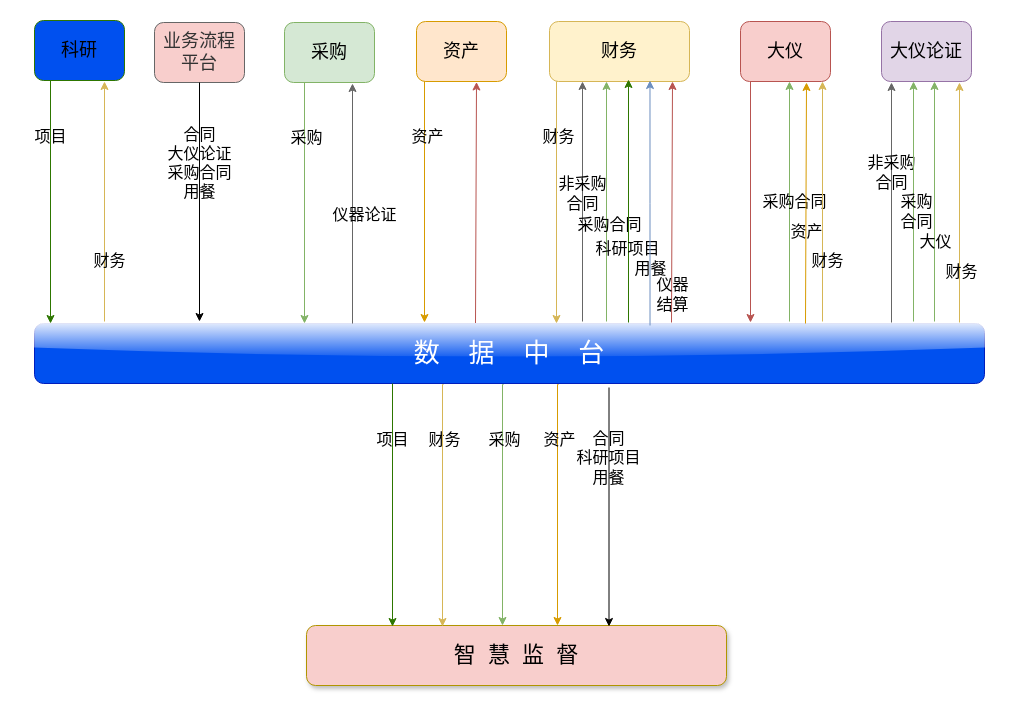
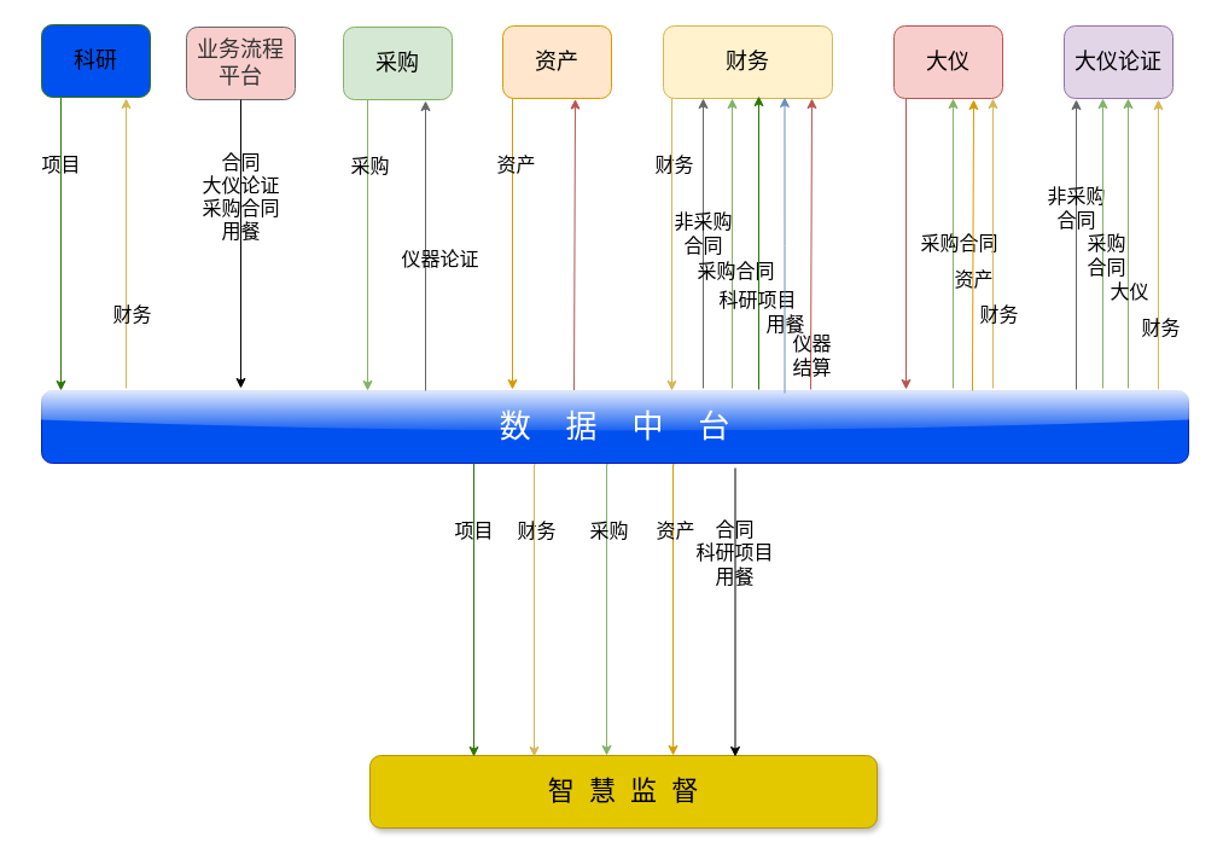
  <mxCell id="0" />
  <mxCell id="1" parent="0" />
  <mxCell id="2" value="&lt;article data-clipboard-cangjie=&quot;[&amp;quot;root&amp;quot;,{&amp;quot;copyFrom&amp;quot;:&amp;quot;im-native&amp;quot;},[&amp;quot;p&amp;quot;,{},[&amp;quot;span&amp;quot;,{&amp;quot;data-type&amp;quot;:&amp;quot;text&amp;quot;},[&amp;quot;span&amp;quot;,{&amp;quot;data-type&amp;quot;:&amp;quot;leaf&amp;quot;},&amp;quot;业务流程平台&amp;quot;]]]]&quot; class=&quot;4ever-article&quot;&gt;&lt;p&gt;业务流程平台&lt;/p&gt;&lt;/article&gt;" style="rounded=1;whiteSpace=wrap;html=1;fillColor=#f8cecc;fontColor=#333333;strokeColor=#666666;fontSize=18;" parent="1" vertex="1"><mxGeometry x="154" y="22" width="90" height="60" as="geometry" /></mxCell>
  <mxCell id="3" value="数&amp;nbsp; &amp;nbsp; 据&amp;nbsp; &amp;nbsp; 中&amp;nbsp; &amp;nbsp; 台" style="rounded=1;whiteSpace=wrap;html=1;fillColor=#0050ef;fontColor=#ffffff;strokeColor=#001DBC;fontSize=26;glass=1;" parent="1" vertex="1"><mxGeometry x="34" y="323" width="950" height="60" as="geometry" /></mxCell>
  <mxCell id="4" value="合同&lt;div&gt;大仪论证&lt;/div&gt;&lt;div&gt;采购合同&lt;/div&gt;&lt;div&gt;用餐&lt;br&gt;&lt;div&gt;&lt;br&gt;&lt;/div&gt;&lt;/div&gt;" style="text;html=1;align=center;verticalAlign=middle;resizable=0;points=[];autosize=1;strokeColor=none;fillColor=none;fontSize=16;" parent="1" vertex="1"><mxGeometry x="154" y="117" width="90" height="110" as="geometry" /></mxCell>
  <mxCell id="5" value="合同" style="text;html=1;align=center;verticalAlign=middle;resizable=0;points=[];autosize=1;strokeColor=none;fillColor=none;fontSize=14;" parent="1" vertex="1"><mxGeometry x="279" y="50" width="50" height="30" as="geometry" /></mxCell>
  <mxCell id="6" value="采购" style="rounded=1;whiteSpace=wrap;html=1;fillColor=#d5e8d4;strokeColor=#82b366;fontSize=18;" parent="1" vertex="1"><mxGeometry x="284" y="22" width="90" height="60" as="geometry" /></mxCell>
  <mxCell id="7" value="合同" style="text;html=1;align=center;verticalAlign=middle;resizable=0;points=[];autosize=1;strokeColor=none;fillColor=none;fontSize=14;" parent="1" vertex="1"><mxGeometry x="411" y="49" width="50" height="30" as="geometry" /></mxCell>
  <mxCell id="8" value="资产" style="rounded=1;whiteSpace=wrap;html=1;fillColor=#ffe6cc;strokeColor=#d79b00;fontSize=18;" parent="1" vertex="1"><mxGeometry x="416" y="21" width="90" height="60" as="geometry" /></mxCell>
  <mxCell id="9" value="合同" style="text;html=1;align=center;verticalAlign=middle;resizable=0;points=[];autosize=1;strokeColor=none;fillColor=none;fontSize=14;" parent="1" vertex="1"><mxGeometry x="582" y="49" width="50" height="30" as="geometry" /></mxCell>
  <mxCell id="10" value="财务" style="rounded=1;whiteSpace=wrap;html=1;fillColor=#fff2cc;strokeColor=#d6b656;fontSize=18;" parent="1" vertex="1"><mxGeometry x="549" y="21" width="140" height="60" as="geometry" /></mxCell>
  <mxCell id="11" value="合同" style="text;html=1;align=center;verticalAlign=middle;resizable=0;points=[];autosize=1;strokeColor=none;fillColor=none;fontSize=14;" parent="1" vertex="1"><mxGeometry x="735" y="49" width="50" height="30" as="geometry" /></mxCell>
  <mxCell id="12" value="大仪" style="rounded=1;whiteSpace=wrap;html=1;fillColor=#f8cecc;strokeColor=#b85450;fontSize=18;" parent="1" vertex="1"><mxGeometry x="740" y="21" width="90" height="60" as="geometry" /></mxCell>
  <mxCell id="13" value="合同" style="text;html=1;align=center;verticalAlign=middle;resizable=0;points=[];autosize=1;strokeColor=none;fillColor=none;fontSize=14;" parent="1" vertex="1"><mxGeometry x="876" y="49" width="50" height="30" as="geometry" /></mxCell>
  <mxCell id="14" value="大仪论证" style="rounded=1;whiteSpace=wrap;html=1;fillColor=#e1d5e7;strokeColor=#9673a6;fontSize=18;" parent="1" vertex="1"><mxGeometry x="881" y="21" width="90" height="60" as="geometry" /></mxCell>
  <mxCell id="15" style="edgeStyle=orthogonalEdgeStyle;rounded=0;orthogonalLoop=1;jettySize=auto;html=1;" parent="1" source="2" edge="1"><mxGeometry relative="1" as="geometry"><mxPoint x="199" y="321" as="targetPoint" /></mxGeometry></mxCell>
  <mxCell id="16" value="财务" style="text;html=1;align=center;verticalAlign=middle;resizable=0;points=[];autosize=1;strokeColor=none;fillColor=default;fontSize=16;" parent="1" vertex="1"><mxGeometry x="528" y="121" width="60" height="30" as="geometry" /></mxCell>
  <mxCell id="17" style="edgeStyle=orthogonalEdgeStyle;rounded=0;orthogonalLoop=1;jettySize=auto;html=1;fillColor=#f5f5f5;strokeColor=#666666;" parent="1" edge="1"><mxGeometry relative="1" as="geometry"><mxPoint x="582" y="321" as="sourcePoint" /><mxPoint x="582" y="81" as="targetPoint" /></mxGeometry></mxCell>
  <mxCell id="18" value="非采购&lt;div&gt;合同&lt;/div&gt;" style="text;html=1;align=center;verticalAlign=middle;resizable=0;points=[];autosize=1;strokeColor=none;fillColor=none;fontSize=16;" parent="1" vertex="1"><mxGeometry x="547" y="168" width="70" height="50" as="geometry" /></mxCell>
  <mxCell id="19" style="edgeStyle=orthogonalEdgeStyle;rounded=0;orthogonalLoop=1;jettySize=auto;html=1;fillColor=#d5e8d4;strokeColor=#82b366;" parent="1" edge="1"><mxGeometry relative="1" as="geometry"><mxPoint x="606" y="321" as="sourcePoint" /><mxPoint x="606" y="81" as="targetPoint" /></mxGeometry></mxCell>
  <mxCell id="20" value="采购合同" style="text;html=1;align=center;verticalAlign=middle;resizable=0;points=[];autosize=1;strokeColor=none;fillColor=none;fontSize=16;" parent="1" vertex="1"><mxGeometry x="564" y="209" width="90" height="30" as="geometry" /></mxCell>
  <mxCell id="21" value="" style="edgeStyle=orthogonalEdgeStyle;rounded=0;orthogonalLoop=1;jettySize=auto;html=1;entryX=0.057;entryY=0.027;entryDx=0;entryDy=0;entryPerimeter=0;fillColor=#d5e8d4;strokeColor=#82b366;" parent="1" edge="1"><mxGeometry relative="1" as="geometry"><mxPoint x="304" y="323" as="targetPoint" /><mxPoint x="305" y="82" as="sourcePoint" /><Array as="points"><mxPoint x="304" y="82" /></Array></mxGeometry></mxCell>
  <mxCell id="22" value="采购" style="text;html=1;align=center;verticalAlign=middle;resizable=0;points=[];autosize=1;strokeColor=none;fillColor=none;fontSize=16;" parent="1" vertex="1"><mxGeometry x="276" y="122" width="60" height="30" as="geometry" /></mxCell>
  <mxCell id="23" value="" style="edgeStyle=orthogonalEdgeStyle;rounded=0;orthogonalLoop=1;jettySize=auto;html=1;entryX=0.057;entryY=0.027;entryDx=0;entryDy=0;entryPerimeter=0;fillColor=#ffe6cc;strokeColor=#d79b00;" parent="1" edge="1"><mxGeometry relative="1" as="geometry"><mxPoint x="424" y="322" as="targetPoint" /><mxPoint x="425" y="81" as="sourcePoint" /><Array as="points"><mxPoint x="424" y="81" /></Array></mxGeometry></mxCell>
  <mxCell id="24" value="资产" style="text;html=1;align=center;verticalAlign=middle;resizable=0;points=[];autosize=1;strokeColor=none;fillColor=none;fontSize=16;" parent="1" vertex="1"><mxGeometry x="397" y="121" width="60" height="30" as="geometry" /></mxCell>
  <mxCell id="25" value="" style="edgeStyle=orthogonalEdgeStyle;rounded=0;orthogonalLoop=1;jettySize=auto;html=1;entryX=0.057;entryY=0.027;entryDx=0;entryDy=0;entryPerimeter=0;fillColor=#f8cecc;strokeColor=#b85450;" parent="1" edge="1"><mxGeometry relative="1" as="geometry"><mxPoint x="750" y="322" as="targetPoint" /><mxPoint x="751" y="81" as="sourcePoint" /><Array as="points"><mxPoint x="750" y="81" /></Array></mxGeometry></mxCell>
  <mxCell id="26" style="edgeStyle=orthogonalEdgeStyle;rounded=0;orthogonalLoop=1;jettySize=auto;html=1;fillColor=#f5f5f5;strokeColor=#666666;" parent="1" edge="1"><mxGeometry relative="1" as="geometry"><mxPoint x="891" y="322" as="sourcePoint" /><mxPoint x="891" y="82" as="targetPoint" /></mxGeometry></mxCell>
  <mxCell id="27" value="非采购&lt;div&gt;合同&lt;/div&gt;" style="text;html=1;align=center;verticalAlign=middle;resizable=0;points=[];autosize=1;strokeColor=none;fillColor=none;fontSize=16;" parent="1" vertex="1"><mxGeometry x="856" y="147" width="70" height="50" as="geometry" /></mxCell>
  <mxCell id="28" style="edgeStyle=orthogonalEdgeStyle;rounded=0;orthogonalLoop=1;jettySize=auto;html=1;fillColor=#d5e8d4;strokeColor=#82b366;" parent="1" edge="1"><mxGeometry relative="1" as="geometry"><mxPoint x="913" y="321" as="sourcePoint" /><mxPoint x="913" y="81" as="targetPoint" /></mxGeometry></mxCell>
  <mxCell id="29" value="采购&lt;div&gt;合同&lt;/div&gt;" style="text;html=1;align=center;verticalAlign=middle;resizable=0;points=[];autosize=1;strokeColor=none;fillColor=none;fontSize=16;" parent="1" vertex="1"><mxGeometry x="886" y="186" width="60" height="50" as="geometry" /></mxCell>
  <mxCell id="30" style="edgeStyle=orthogonalEdgeStyle;rounded=0;orthogonalLoop=1;jettySize=auto;html=1;fillColor=#d5e8d4;strokeColor=#82b366;" parent="1" edge="1"><mxGeometry relative="1" as="geometry"><mxPoint x="934" y="321" as="sourcePoint" /><mxPoint x="934" y="81" as="targetPoint" /></mxGeometry></mxCell>
  <mxCell id="31" value="大仪" style="text;html=1;align=center;verticalAlign=middle;resizable=0;points=[];autosize=1;strokeColor=none;fillColor=none;fontSize=16;" parent="1" vertex="1"><mxGeometry x="905" y="226" width="60" height="30" as="geometry" /></mxCell>
- <mxCell id="32" value="智&amp;nbsp; 慧&amp;nbsp; 监&amp;nbsp; 督" style="html=1;fontSize=22;fillColor=#f8cecc;strokeColor=#B09500;fontColor=#000000;rounded=1;glass=0;shadow=1;whiteSpace=wrap;" parent="1" vertex="1"><mxGeometry x="306" y="625" width="420" height="60" as="geometry" /></mxCell>
+ <mxCell id="32" value="智&amp;nbsp; 慧&amp;nbsp; 监&amp;nbsp; 督" style="html=1;fontSize=22;fillColor=#e3c800;strokeColor=#B09500;fontColor=#000000;rounded=1;glass=0;shadow=1;whiteSpace=wrap;" parent="1" vertex="1"><mxGeometry x="306" y="625" width="420" height="60" as="geometry" /></mxCell>
  <mxCell id="33" value="科研" style="rounded=1;whiteSpace=wrap;html=1;fillColor=#0050ef;fontColor=#000000;strokeColor=#2D7600;fontSize=18;" parent="1" vertex="1"><mxGeometry x="34" y="20" width="90" height="60" as="geometry" /></mxCell>
  <mxCell id="34" value="项目" style="text;html=1;align=center;verticalAlign=middle;resizable=0;points=[];autosize=1;strokeColor=none;fillColor=none;fontSize=16;" parent="1" vertex="1"><mxGeometry x="20" y="121" width="60" height="30" as="geometry" /></mxCell>
  <mxCell id="35" style="edgeStyle=orthogonalEdgeStyle;rounded=0;orthogonalLoop=1;jettySize=auto;html=1;entryX=0.137;entryY=0.027;entryDx=0;entryDy=0;entryPerimeter=0;fillColor=#60a917;strokeColor=#2D7600;" parent="1" edge="1"><mxGeometry relative="1" as="geometry"><mxPoint x="50" y="323" as="targetPoint" /><mxPoint x="50" y="80" as="sourcePoint" /></mxGeometry></mxCell>
  <mxCell id="36" style="edgeStyle=orthogonalEdgeStyle;rounded=0;orthogonalLoop=1;jettySize=auto;html=1;fillColor=#fff2cc;strokeColor=#d6b656;" parent="1" edge="1"><mxGeometry relative="1" as="geometry"><mxPoint x="104" y="321" as="sourcePoint" /><mxPoint x="104" y="81" as="targetPoint" /></mxGeometry></mxCell>
  <mxCell id="37" value="财务" style="text;html=1;align=center;verticalAlign=middle;resizable=0;points=[];autosize=1;strokeColor=none;fillColor=none;fontSize=16;" parent="1" vertex="1"><mxGeometry x="79" y="245" width="60" height="30" as="geometry" /></mxCell>
  <mxCell id="38" style="edgeStyle=orthogonalEdgeStyle;rounded=0;orthogonalLoop=1;jettySize=auto;html=1;entryX=0.137;entryY=0.027;entryDx=0;entryDy=0;entryPerimeter=0;fillColor=#60a917;strokeColor=#2D7600;" parent="1" edge="1"><mxGeometry relative="1" as="geometry"><mxPoint x="628" y="79" as="targetPoint" /><mxPoint x="628" y="322" as="sourcePoint" /></mxGeometry></mxCell>
  <mxCell id="39" style="edgeStyle=orthogonalEdgeStyle;rounded=0;orthogonalLoop=1;jettySize=auto;html=1;fillColor=#d5e8d4;strokeColor=#82b366;" parent="1" edge="1"><mxGeometry relative="1" as="geometry"><mxPoint x="789" y="321" as="sourcePoint" /><mxPoint x="789" y="81" as="targetPoint" /></mxGeometry></mxCell>
  <mxCell id="40" value="采购合同" style="text;html=1;align=center;verticalAlign=middle;resizable=0;points=[];autosize=1;strokeColor=none;fillColor=none;fontSize=16;" parent="1" vertex="1"><mxGeometry x="749" y="186" width="90" height="30" as="geometry" /></mxCell>
  <mxCell id="41" value="" style="edgeStyle=orthogonalEdgeStyle;rounded=0;orthogonalLoop=1;jettySize=auto;html=1;entryX=0.057;entryY=0.027;entryDx=0;entryDy=0;entryPerimeter=0;fillColor=#fff2cc;strokeColor=#d6b656;" parent="1" edge="1"><mxGeometry relative="1" as="geometry"><mxPoint x="556" y="323" as="targetPoint" /><mxPoint x="557" y="81" as="sourcePoint" /><Array as="points"><mxPoint x="556" y="81" /></Array></mxGeometry></mxCell>
  <mxCell id="42" value="科研项目" style="text;html=1;align=center;verticalAlign=middle;resizable=0;points=[];autosize=1;strokeColor=none;fillColor=none;fontSize=16;" parent="1" vertex="1"><mxGeometry x="582" y="233" width="90" height="30" as="geometry" /></mxCell>
  <mxCell id="43" value="" style="edgeStyle=orthogonalEdgeStyle;rounded=0;orthogonalLoop=1;jettySize=auto;html=1;fillColor=#dae8fc;strokeColor=#6c8ebf;entryX=0.833;entryY=1;entryDx=0;entryDy=0;entryPerimeter=0;" parent="1" edge="1"><mxGeometry relative="1" as="geometry"><mxPoint x="649.49" y="80" as="targetPoint" /><mxPoint x="649.52" y="325" as="sourcePoint" /><Array as="points"><mxPoint x="650" y="203" /><mxPoint x="650" y="203" /></Array></mxGeometry></mxCell>
  <mxCell id="44" value="用餐" style="text;html=1;align=center;verticalAlign=middle;resizable=0;points=[];autosize=1;strokeColor=none;fillColor=none;fontSize=16;" parent="1" vertex="1"><mxGeometry x="620" y="253" width="60" height="30" as="geometry" /></mxCell>
  <mxCell id="45" value="" style="edgeStyle=orthogonalEdgeStyle;rounded=0;orthogonalLoop=1;jettySize=auto;html=1;entryX=0.057;entryY=0.027;entryDx=0;entryDy=0;entryPerimeter=0;fillColor=#f8cecc;strokeColor=#b85450;" parent="1" edge="1"><mxGeometry relative="1" as="geometry"><mxPoint x="476" y="81.5" as="targetPoint" /><mxPoint x="475" y="322.5" as="sourcePoint" /><Array as="points"><mxPoint x="475" y="81.5" /></Array></mxGeometry></mxCell>
  <mxCell id="46" value="" style="edgeStyle=orthogonalEdgeStyle;rounded=0;orthogonalLoop=1;jettySize=auto;html=1;entryX=0.057;entryY=0.027;entryDx=0;entryDy=0;entryPerimeter=0;fillColor=#ffe6cc;strokeColor=#d79b00;" parent="1" edge="1"><mxGeometry relative="1" as="geometry"><mxPoint x="806" y="82" as="targetPoint" /><mxPoint x="805" y="323" as="sourcePoint" /><Array as="points"><mxPoint x="805" y="82" /></Array></mxGeometry></mxCell>
  <mxCell id="47" value="资产" style="text;html=1;align=center;verticalAlign=middle;resizable=0;points=[];autosize=1;strokeColor=none;fillColor=none;fontSize=16;" parent="1" vertex="1"><mxGeometry x="776" y="216" width="60" height="30" as="geometry" /></mxCell>
  <mxCell id="48" style="edgeStyle=orthogonalEdgeStyle;rounded=0;orthogonalLoop=1;jettySize=auto;html=1;fillColor=#fff2cc;strokeColor=#d6b656;" parent="1" edge="1"><mxGeometry relative="1" as="geometry"><mxPoint x="822" y="321" as="sourcePoint" /><mxPoint x="822" y="81" as="targetPoint" /></mxGeometry></mxCell>
  <mxCell id="49" value="财务" style="text;html=1;align=center;verticalAlign=middle;resizable=0;points=[];autosize=1;strokeColor=none;fillColor=none;fontSize=16;" parent="1" vertex="1"><mxGeometry x="797" y="245" width="60" height="30" as="geometry" /></mxCell>
  <mxCell id="50" style="edgeStyle=orthogonalEdgeStyle;rounded=0;orthogonalLoop=1;jettySize=auto;html=1;fillColor=#fff2cc;strokeColor=#d6b656;" parent="1" edge="1"><mxGeometry relative="1" as="geometry"><mxPoint x="959" y="322" as="sourcePoint" /><mxPoint x="959" y="82" as="targetPoint" /></mxGeometry></mxCell>
  <mxCell id="51" value="财务" style="text;html=1;align=center;verticalAlign=middle;resizable=0;points=[];autosize=1;strokeColor=none;fillColor=none;fontSize=16;" parent="1" vertex="1"><mxGeometry x="931" y="256" width="60" height="30" as="geometry" /></mxCell>
  <mxCell id="52" value="" style="edgeStyle=orthogonalEdgeStyle;rounded=0;orthogonalLoop=1;jettySize=auto;html=1;entryX=0.057;entryY=0.027;entryDx=0;entryDy=0;entryPerimeter=0;fillColor=#f8cecc;strokeColor=#b85450;" parent="1" edge="1"><mxGeometry relative="1" as="geometry"><mxPoint x="672" y="81" as="targetPoint" /><mxPoint x="671" y="322" as="sourcePoint" /><Array as="points"><mxPoint x="671" y="81" /></Array></mxGeometry></mxCell>
  <mxCell id="53" value="&lt;div&gt;仪器&lt;/div&gt;结算" style="text;html=1;align=center;verticalAlign=middle;resizable=0;points=[];autosize=1;strokeColor=none;fillColor=none;fontSize=16;" parent="1" vertex="1"><mxGeometry x="642" y="268.5" width="60" height="50" as="geometry" /></mxCell>
  <mxCell id="54" value="财务" style="text;html=1;align=center;verticalAlign=middle;resizable=0;points=[];autosize=1;strokeColor=none;fillColor=default;fontSize=16;" parent="1" vertex="1"><mxGeometry x="414" y="424" width="60" height="30" as="geometry" /></mxCell>
  <mxCell id="55" value="" style="edgeStyle=orthogonalEdgeStyle;rounded=0;orthogonalLoop=1;jettySize=auto;html=1;entryX=0.057;entryY=0.027;entryDx=0;entryDy=0;entryPerimeter=0;fillColor=#fff2cc;strokeColor=#d6b656;" parent="1" edge="1"><mxGeometry relative="1" as="geometry"><mxPoint x="442" y="626" as="targetPoint" /><mxPoint x="443" y="384" as="sourcePoint" /><Array as="points"><mxPoint x="442" y="384" /></Array></mxGeometry></mxCell>
  <mxCell id="56" value="项目" style="text;html=1;align=center;verticalAlign=middle;resizable=0;points=[];autosize=1;strokeColor=none;fillColor=none;fontSize=16;" parent="1" vertex="1"><mxGeometry x="362" y="424" width="60" height="30" as="geometry" /></mxCell>
  <mxCell id="57" style="edgeStyle=orthogonalEdgeStyle;rounded=0;orthogonalLoop=1;jettySize=auto;html=1;entryX=0.137;entryY=0.027;entryDx=0;entryDy=0;entryPerimeter=0;fillColor=#60a917;strokeColor=#2D7600;" parent="1" edge="1"><mxGeometry relative="1" as="geometry"><mxPoint x="392" y="626" as="targetPoint" /><mxPoint x="392" y="383" as="sourcePoint" /></mxGeometry></mxCell>
  <mxCell id="58" value="" style="edgeStyle=orthogonalEdgeStyle;rounded=0;orthogonalLoop=1;jettySize=auto;html=1;entryX=0.057;entryY=0.027;entryDx=0;entryDy=0;entryPerimeter=0;fillColor=#ffe6cc;strokeColor=#d79b00;" parent="1" edge="1"><mxGeometry relative="1" as="geometry"><mxPoint x="557" y="625" as="targetPoint" /><mxPoint x="558" y="384" as="sourcePoint" /><Array as="points"><mxPoint x="557" y="384" /></Array></mxGeometry></mxCell>
  <mxCell id="59" value="资产" style="text;html=1;align=center;verticalAlign=middle;resizable=0;points=[];autosize=1;strokeColor=none;fillColor=none;fontSize=16;" parent="1" vertex="1"><mxGeometry x="529" y="424" width="60" height="30" as="geometry" /></mxCell>
  <mxCell id="60" style="edgeStyle=orthogonalEdgeStyle;rounded=0;orthogonalLoop=1;jettySize=auto;html=1;" parent="1" edge="1"><mxGeometry relative="1" as="geometry"><mxPoint x="608.5" y="387" as="sourcePoint" /><mxPoint x="608.5" y="626" as="targetPoint" /></mxGeometry></mxCell>
  <mxCell id="61" value="合同&lt;div&gt;&lt;span style=&quot;background-color: transparent; color: light-dark(rgb(0, 0, 0), rgb(255, 255, 255));&quot;&gt;科研项目&lt;/span&gt;&lt;/div&gt;&lt;div&gt;&lt;span style=&quot;background-color: transparent; color: light-dark(rgb(0, 0, 0), rgb(255, 255, 255));&quot;&gt;用餐&lt;/span&gt;&lt;/div&gt;&lt;div&gt;&lt;span style=&quot;background-color: transparent; color: light-dark(rgb(0, 0, 0), rgb(255, 255, 255));&quot;&gt;&lt;br&gt;&lt;/span&gt;&lt;/div&gt;" style="text;html=1;align=center;verticalAlign=middle;resizable=0;points=[];autosize=1;strokeColor=none;fillColor=none;fontSize=16;" parent="1" vertex="1"><mxGeometry x="563" y="422" width="90" height="90" as="geometry" /></mxCell>
  <mxCell id="62" value="" style="edgeStyle=orthogonalEdgeStyle;rounded=0;orthogonalLoop=1;jettySize=auto;html=1;entryX=0.057;entryY=0.027;entryDx=0;entryDy=0;entryPerimeter=0;fillColor=#d5e8d4;strokeColor=#82b366;" parent="1" edge="1"><mxGeometry relative="1" as="geometry"><mxPoint x="502" y="625" as="targetPoint" /><mxPoint x="503" y="384" as="sourcePoint" /><Array as="points"><mxPoint x="502" y="384" /></Array></mxGeometry></mxCell>
  <mxCell id="63" value="采购" style="text;html=1;align=center;verticalAlign=middle;resizable=0;points=[];autosize=1;strokeColor=none;fillColor=none;fontSize=16;" parent="1" vertex="1"><mxGeometry x="474" y="424" width="60" height="30" as="geometry" /></mxCell>
  <mxCell id="64" style="edgeStyle=orthogonalEdgeStyle;rounded=0;orthogonalLoop=1;jettySize=auto;html=1;fillColor=#f5f5f5;strokeColor=#666666;" parent="1" edge="1"><mxGeometry relative="1" as="geometry"><mxPoint x="352" y="323" as="sourcePoint" /><mxPoint x="352" y="83" as="targetPoint" /></mxGeometry></mxCell>
  <mxCell id="65" value="仪器论证" style="text;html=1;align=center;verticalAlign=middle;resizable=0;points=[];autosize=1;strokeColor=none;fillColor=none;fontSize=16;" parent="1" vertex="1"><mxGeometry x="319" y="199" width="90" height="30" as="geometry" /></mxCell>
